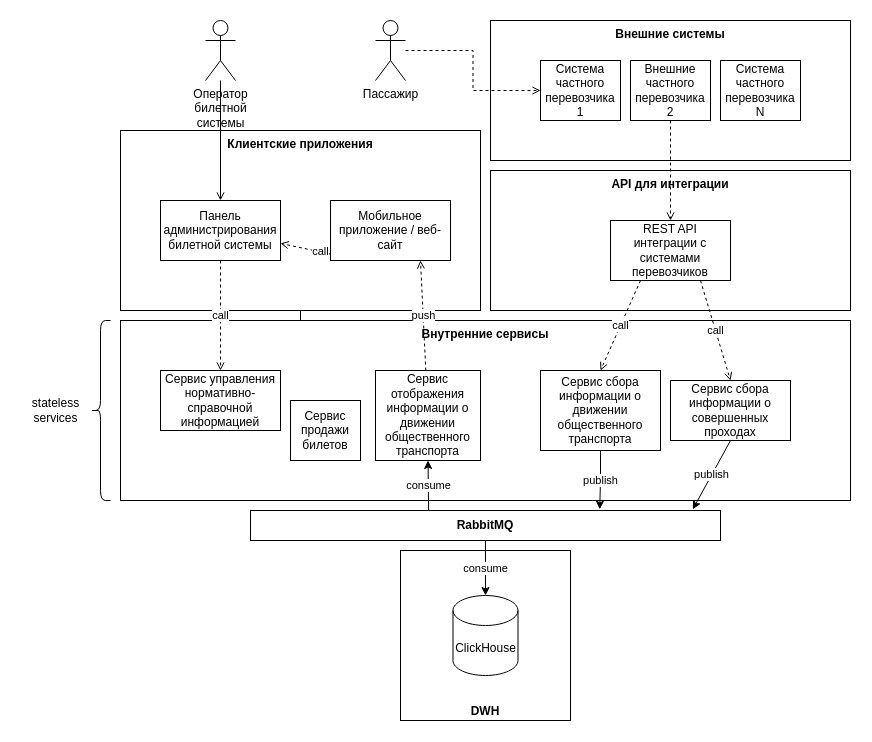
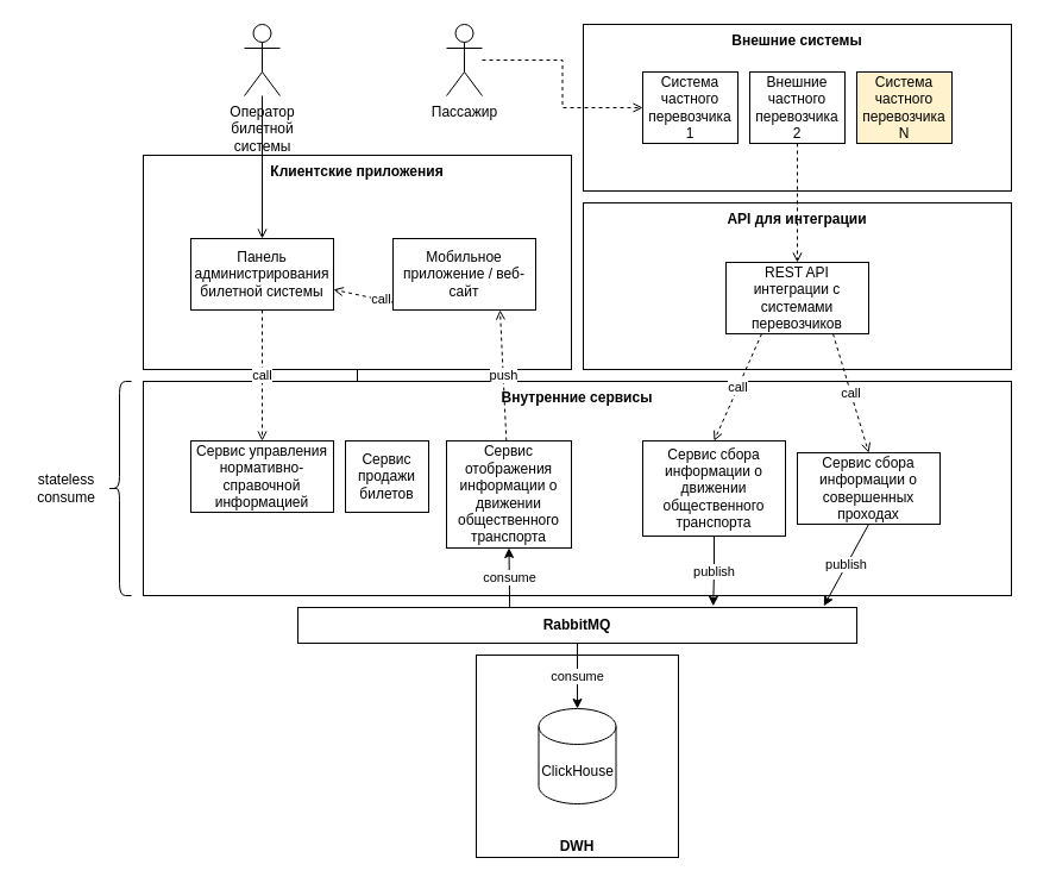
  <mxCell id="0" />
  <mxCell id="1" parent="0" />
  <mxCell id="2" value="Внешние системы" style="rounded=0;whiteSpace=wrap;html=1;verticalAlign=top;fontStyle=1" vertex="1" parent="1"><mxGeometry x="490" y="20" width="360" height="140" as="geometry" /></mxCell>
  <mxCell id="3" value="DWH" style="rounded=0;whiteSpace=wrap;html=1;verticalAlign=bottom;fontStyle=1" vertex="1" parent="1"><mxGeometry x="400" y="550" width="170" height="170" as="geometry" /></mxCell>
  <mxCell id="4" value="" style="edgeStyle=orthogonalEdgeStyle;rounded=0;orthogonalLoop=1;jettySize=auto;html=1;" edge="1" parent="1" source="5"><mxGeometry relative="1" as="geometry"><mxPoint x="210" y="360" as="targetPoint" /></mxGeometry></mxCell>
  <mxCell id="5" value="Клиентские приложения" style="rounded=0;whiteSpace=wrap;html=1;verticalAlign=top;fontStyle=1" vertex="1" parent="1"><mxGeometry x="120" y="130" width="360" height="180" as="geometry" /></mxCell>
  <mxCell id="6" value="API для интеграции" style="rounded=0;whiteSpace=wrap;html=1;verticalAlign=top;fontStyle=1" vertex="1" parent="1"><mxGeometry x="490" y="170" width="360" height="140" as="geometry" /></mxCell>
  <mxCell id="7" value="Внутренние сервисы" style="rounded=0;whiteSpace=wrap;html=1;verticalAlign=top;fontStyle=1" vertex="1" parent="1"><mxGeometry x="120" y="320" width="730" height="180" as="geometry" /></mxCell>
  <mxCell id="8" value="" style="edgeStyle=orthogonalEdgeStyle;rounded=0;orthogonalLoop=1;jettySize=auto;html=1;dashed=0;endArrow=open;endFill=0;" edge="1" parent="1" source="9" target="16"><mxGeometry relative="1" as="geometry" /></mxCell>
  <mxCell id="9" value="Оператор&lt;br&gt;билетной&lt;br&gt;системы" style="shape=umlActor;verticalLabelPosition=bottom;verticalAlign=top;html=1;" vertex="1" parent="1"><mxGeometry x="205" y="20" width="30" height="60" as="geometry" /></mxCell>
  <mxCell id="10" value="" style="edgeStyle=orthogonalEdgeStyle;rounded=0;orthogonalLoop=1;jettySize=auto;html=1;dashed=1;endArrow=open;endFill=0;" edge="1" parent="1" source="11" target="22"><mxGeometry relative="1" as="geometry" /></mxCell>
  <mxCell id="11" value="Пассажир" style="shape=umlActor;verticalLabelPosition=bottom;verticalAlign=top;html=1;" vertex="1" parent="1"><mxGeometry x="375" y="20" width="30" height="60" as="geometry" /></mxCell>
  <mxCell id="12" value="consume" style="edgeStyle=orthogonalEdgeStyle;rounded=0;orthogonalLoop=1;jettySize=auto;html=1;exitX=0.5;exitY=1;exitDx=0;exitDy=0;entryX=0.5;entryY=0;entryDx=0;entryDy=0;entryPerimeter=0;" edge="1" parent="1" source="14" target="29"><mxGeometry relative="1" as="geometry" /></mxCell>
  <mxCell id="13" value="consume" style="rounded=0;orthogonalLoop=1;jettySize=auto;html=1;exitX=0.379;exitY=0.012;exitDx=0;exitDy=0;entryX=0.5;entryY=1;entryDx=0;entryDy=0;exitPerimeter=0;" edge="1" parent="1" source="14" target="34"><mxGeometry relative="1" as="geometry" /></mxCell>
  <mxCell id="14" value="RabbitMQ" style="rounded=0;whiteSpace=wrap;html=1;verticalAlign=middle;fontStyle=1" vertex="1" parent="1"><mxGeometry x="250" y="510" width="470" height="30" as="geometry" /></mxCell>
  <mxCell id="15" value="call" style="rounded=0;orthogonalLoop=1;jettySize=auto;html=1;exitX=0.5;exitY=1;exitDx=0;exitDy=0;entryX=0.5;entryY=0;entryDx=0;entryDy=0;endArrow=open;endFill=0;dashed=1;" edge="1" parent="1" source="16" target="28"><mxGeometry relative="1" as="geometry"><mxPoint x="270" y="260" as="targetPoint" /></mxGeometry></mxCell>
  <mxCell id="16" value="Панель администрирования билетной системы" style="rounded=0;whiteSpace=wrap;html=1;" vertex="1" parent="1"><mxGeometry x="160" y="200" width="120" height="60" as="geometry" /></mxCell>
  <mxCell id="17" value="call" style="rounded=0;orthogonalLoop=1;jettySize=auto;html=1;exitX=0.25;exitY=1;exitDx=0;exitDy=0;endArrow=open;endFill=0;dashed=1;" edge="1" parent="1" source="18" target="16"><mxGeometry x="0.011" relative="1" as="geometry"><mxPoint x="330" y="260" as="targetPoint" /><mxPoint as="offset" /></mxGeometry></mxCell>
  <mxCell id="18" value="Мобильное приложение / веб-сайт" style="rounded=0;whiteSpace=wrap;html=1;" vertex="1" parent="1"><mxGeometry x="330" y="200" width="120" height="60" as="geometry" /></mxCell>
  <mxCell id="19" value="call" style="rounded=0;orthogonalLoop=1;jettySize=auto;html=1;exitX=0.75;exitY=1;exitDx=0;exitDy=0;entryX=0.5;entryY=0;entryDx=0;entryDy=0;dashed=1;endArrow=open;endFill=0;" edge="1" parent="1" source="21" target="27"><mxGeometry relative="1" as="geometry" /></mxCell>
  <mxCell id="20" value="call" style="rounded=0;orthogonalLoop=1;jettySize=auto;html=1;exitX=0.25;exitY=1;exitDx=0;exitDy=0;entryX=0.5;entryY=0;entryDx=0;entryDy=0;dashed=1;endArrow=open;endFill=0;" edge="1" parent="1" source="21" target="31"><mxGeometry relative="1" as="geometry" /></mxCell>
  <mxCell id="21" value="REST API интеграции с системами перевозчиков" style="rounded=0;whiteSpace=wrap;html=1;" vertex="1" parent="1"><mxGeometry x="610" y="220" width="120" height="60" as="geometry" /></mxCell>
  <mxCell id="22" value="Система частного перевозчика 1" style="rounded=0;whiteSpace=wrap;html=1;" vertex="1" parent="1"><mxGeometry x="540" y="60" width="80" height="60" as="geometry" /></mxCell>
  <mxCell id="23" value="&lt;br&gt;" style="edgeStyle=orthogonalEdgeStyle;rounded=0;orthogonalLoop=1;jettySize=auto;html=1;exitX=0.5;exitY=1;exitDx=0;exitDy=0;entryX=0.5;entryY=0;entryDx=0;entryDy=0;dashed=1;endArrow=open;endFill=0;" edge="1" parent="1" source="24" target="21"><mxGeometry relative="1" as="geometry" /></mxCell>
  <mxCell id="24" value="Внешние частного перевозчика 2" style="rounded=0;whiteSpace=wrap;html=1;" vertex="1" parent="1"><mxGeometry x="630" y="60" width="80" height="60" as="geometry" /></mxCell>
- <mxCell id="25" value="Система частного перевозчика N" style="rounded=0;whiteSpace=wrap;html=1;" vertex="1" parent="1"><mxGeometry x="720" y="60" width="80" height="60" as="geometry" /></mxCell>
+ <mxCell id="25" value="Система частного перевозчика N" style="rounded=0;whiteSpace=wrap;html=1;fillColor=#fff2cc;" vertex="1" parent="1"><mxGeometry x="720" y="60" width="80" height="60" as="geometry" /></mxCell>
  <mxCell id="26" value="publish" style="rounded=0;orthogonalLoop=1;jettySize=auto;html=1;exitX=0.5;exitY=1;exitDx=0;exitDy=0;entryX=0.941;entryY=-0.04;entryDx=0;entryDy=0;entryPerimeter=0;" edge="1" parent="1" source="27" target="14"><mxGeometry relative="1" as="geometry"><mxPoint x="694" y="507" as="targetPoint" /></mxGeometry></mxCell>
  <mxCell id="27" value="Сервис сбора информации о совершенных проходах" style="rounded=0;whiteSpace=wrap;html=1;" vertex="1" parent="1"><mxGeometry x="670" y="380" width="120" height="60" as="geometry" /></mxCell>
  <mxCell id="28" value="Сервис управления нормативно-справочной информацией" style="rounded=0;whiteSpace=wrap;html=1;" vertex="1" parent="1"><mxGeometry x="160" y="370" width="120" height="60" as="geometry" /></mxCell>
  <mxCell id="29" value="ClickHouse" style="shape=cylinder3;whiteSpace=wrap;html=1;boundedLbl=1;backgroundOutline=1;size=15;" vertex="1" parent="1"><mxGeometry x="452.5" y="595" width="65" height="80" as="geometry" /></mxCell>
  <mxCell id="30" value="publish" style="edgeStyle=orthogonalEdgeStyle;rounded=0;orthogonalLoop=1;jettySize=auto;html=1;exitX=0.5;exitY=1;exitDx=0;exitDy=0;entryX=0.743;entryY=-0.04;entryDx=0;entryDy=0;entryPerimeter=0;" edge="1" parent="1" source="31" target="14"><mxGeometry relative="1" as="geometry"><mxPoint x="600" y="510" as="targetPoint" /></mxGeometry></mxCell>
  <mxCell id="31" value="Сервис сбора информации о движении общественного транспорта" style="rounded=0;whiteSpace=wrap;html=1;" vertex="1" parent="1"><mxGeometry x="540" y="370" width="120" height="80" as="geometry" /></mxCell>
- <mxCell id="32" value="Сервис продажи билетов" style="rounded=0;whiteSpace=wrap;html=1;" vertex="1" parent="1"><mxGeometry x="290" y="400" width="70" height="60" as="geometry" /></mxCell>
+ <mxCell id="32" value="Сервис продажи билетов" style="rounded=0;whiteSpace=wrap;html=1;" vertex="1" parent="1"><mxGeometry x="290" y="370" width="70" height="60" as="geometry" /></mxCell>
  <mxCell id="33" value="push" style="rounded=0;orthogonalLoop=1;jettySize=auto;html=1;entryX=0.75;entryY=1;entryDx=0;entryDy=0;dashed=1;endArrow=open;endFill=0;" edge="1" parent="1" source="34" target="18"><mxGeometry relative="1" as="geometry" /></mxCell>
  <mxCell id="34" value="Сервис отображения информации о движении общественного транспорта" style="rounded=0;whiteSpace=wrap;html=1;" vertex="1" parent="1"><mxGeometry x="375" y="370" width="105" height="90" as="geometry" /></mxCell>
  <mxCell id="35" value="" style="shape=curlyBracket;whiteSpace=wrap;html=1;rounded=1;labelPosition=left;verticalLabelPosition=middle;align=right;verticalAlign=middle;" vertex="1" parent="1"><mxGeometry x="90" y="320" width="20" height="180" as="geometry" /></mxCell>
- <mxCell id="36" value="stateless&lt;br&gt;services" style="text;html=1;align=center;verticalAlign=middle;resizable=0;points=[];autosize=1;strokeColor=none;fillColor=none;" vertex="1" parent="1"><mxGeometry x="20" y="390" width="70" height="40" as="geometry" /></mxCell>
+ <mxCell id="36" value="stateless&lt;br&gt;consume" style="text;html=1;align=center;verticalAlign=middle;resizable=0;points=[];autosize=1;strokeColor=none;fillColor=none;" vertex="1" parent="1"><mxGeometry x="20" y="390" width="70" height="40" as="geometry" /></mxCell>
